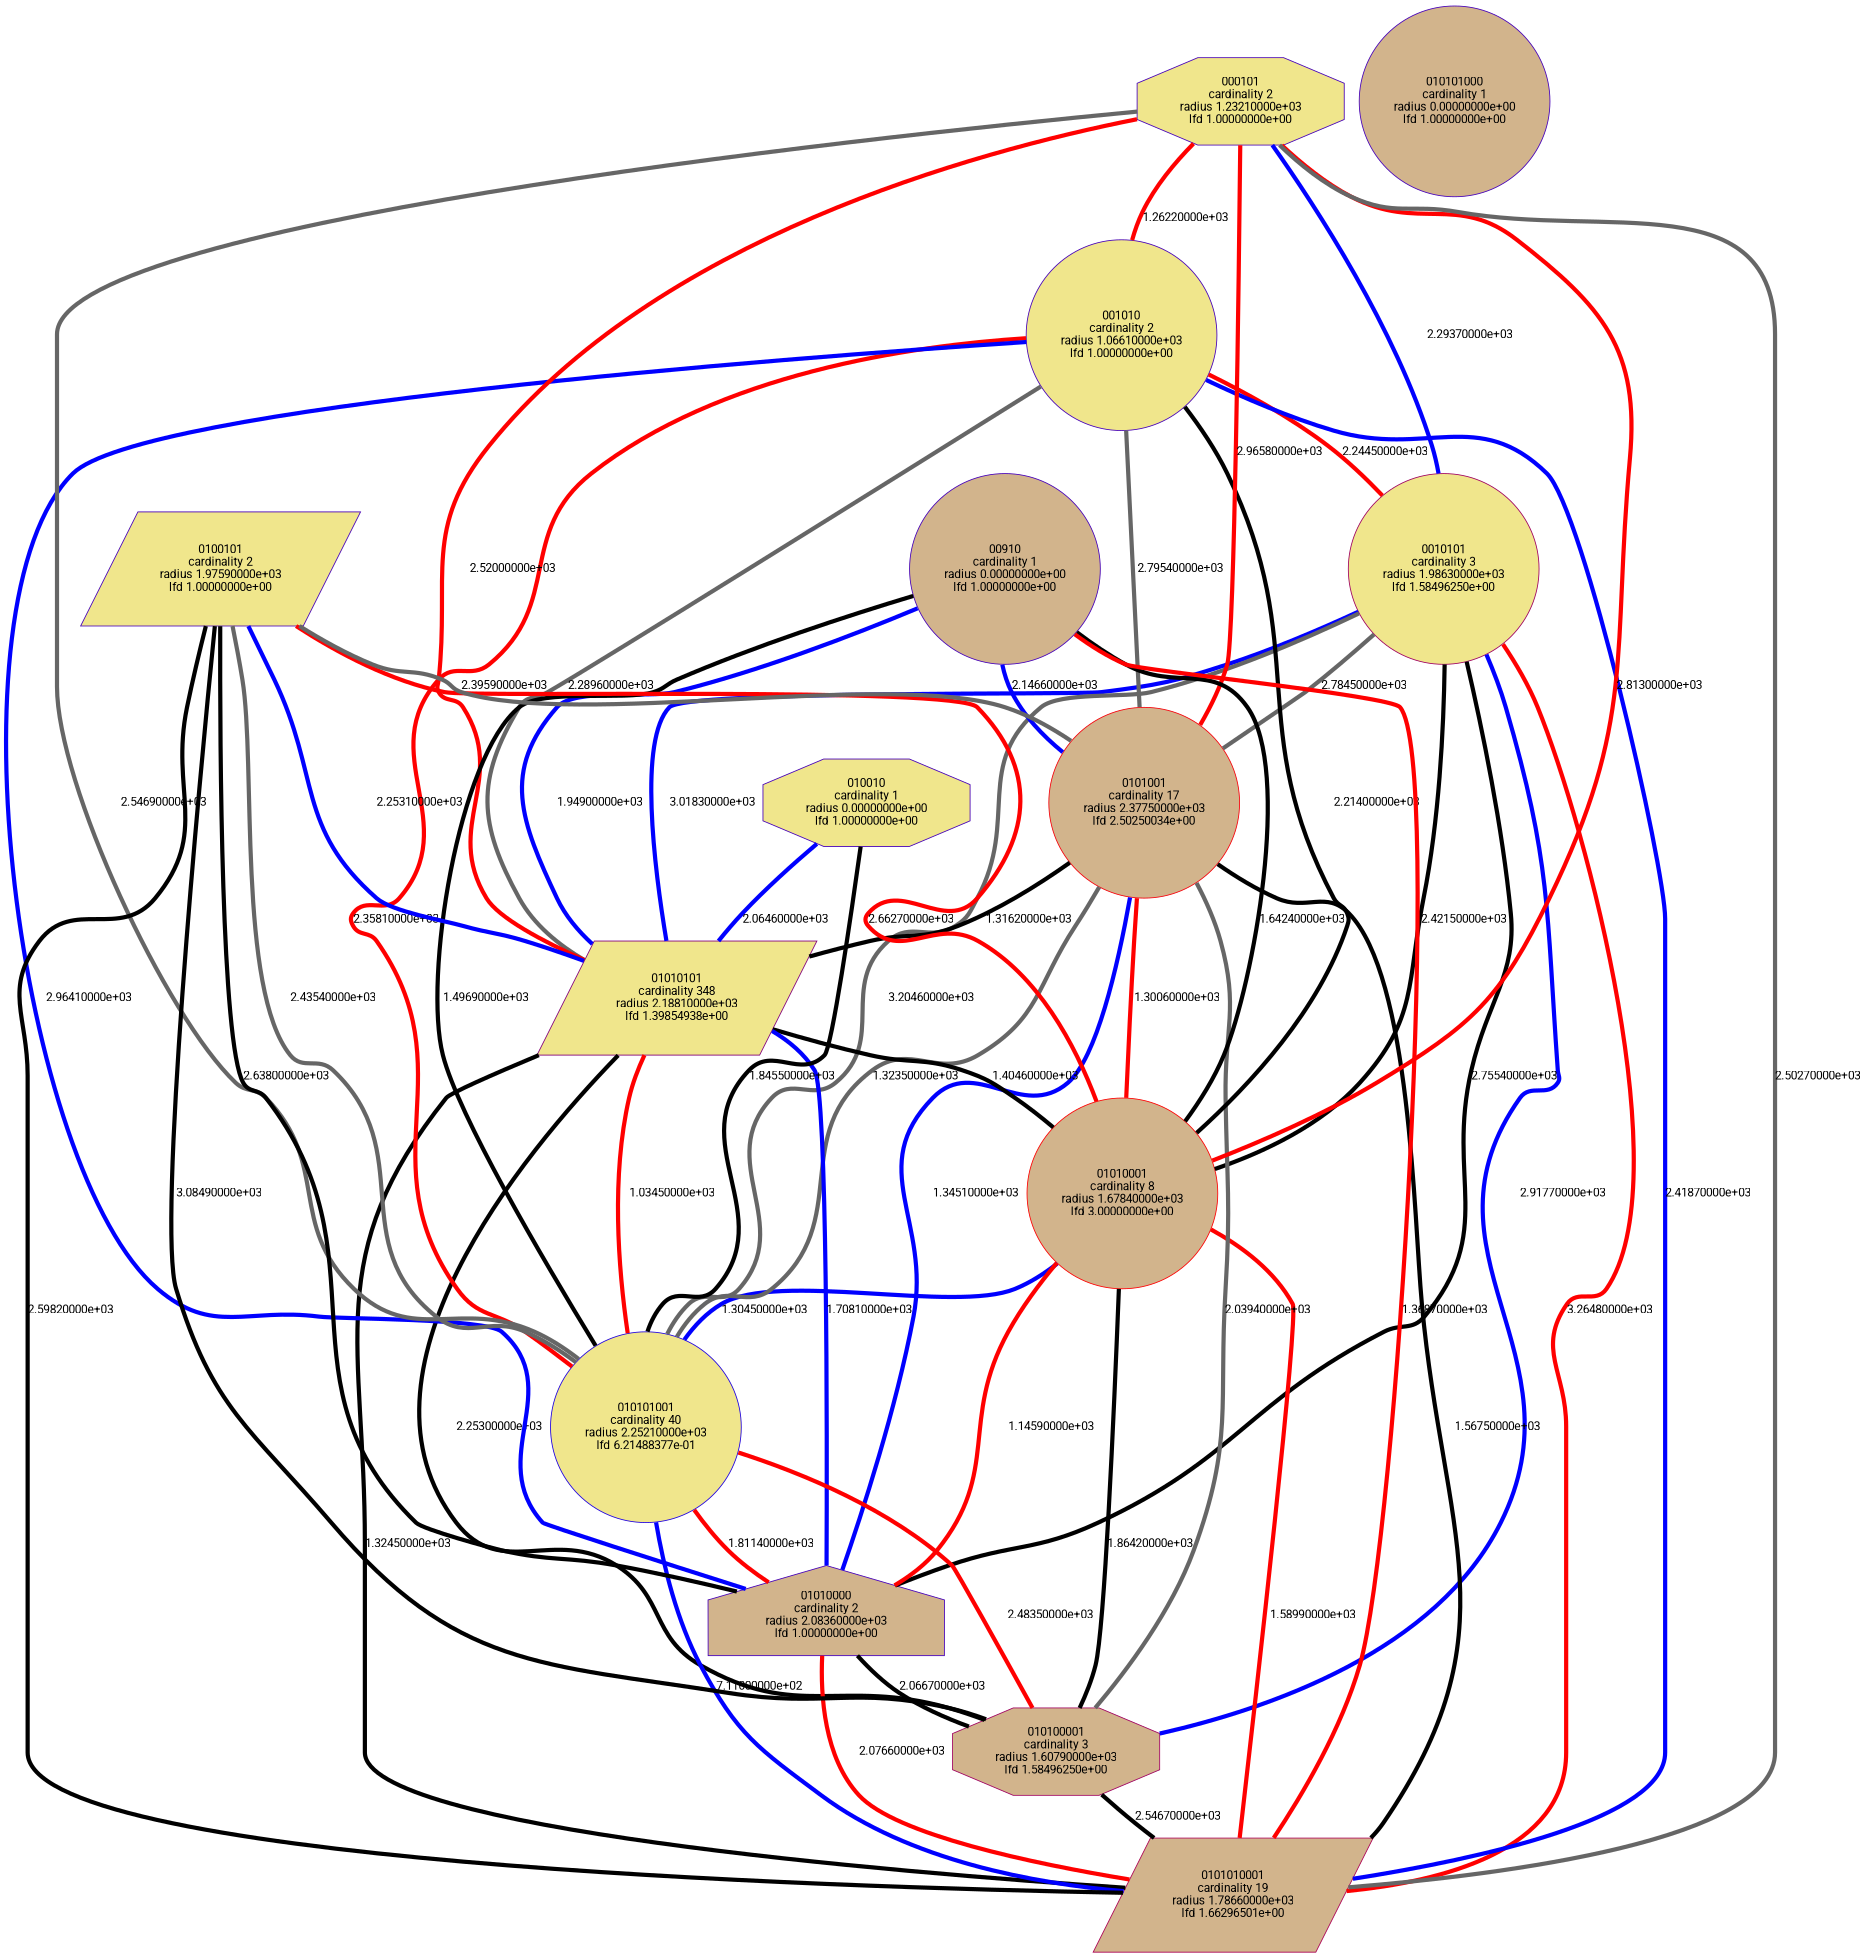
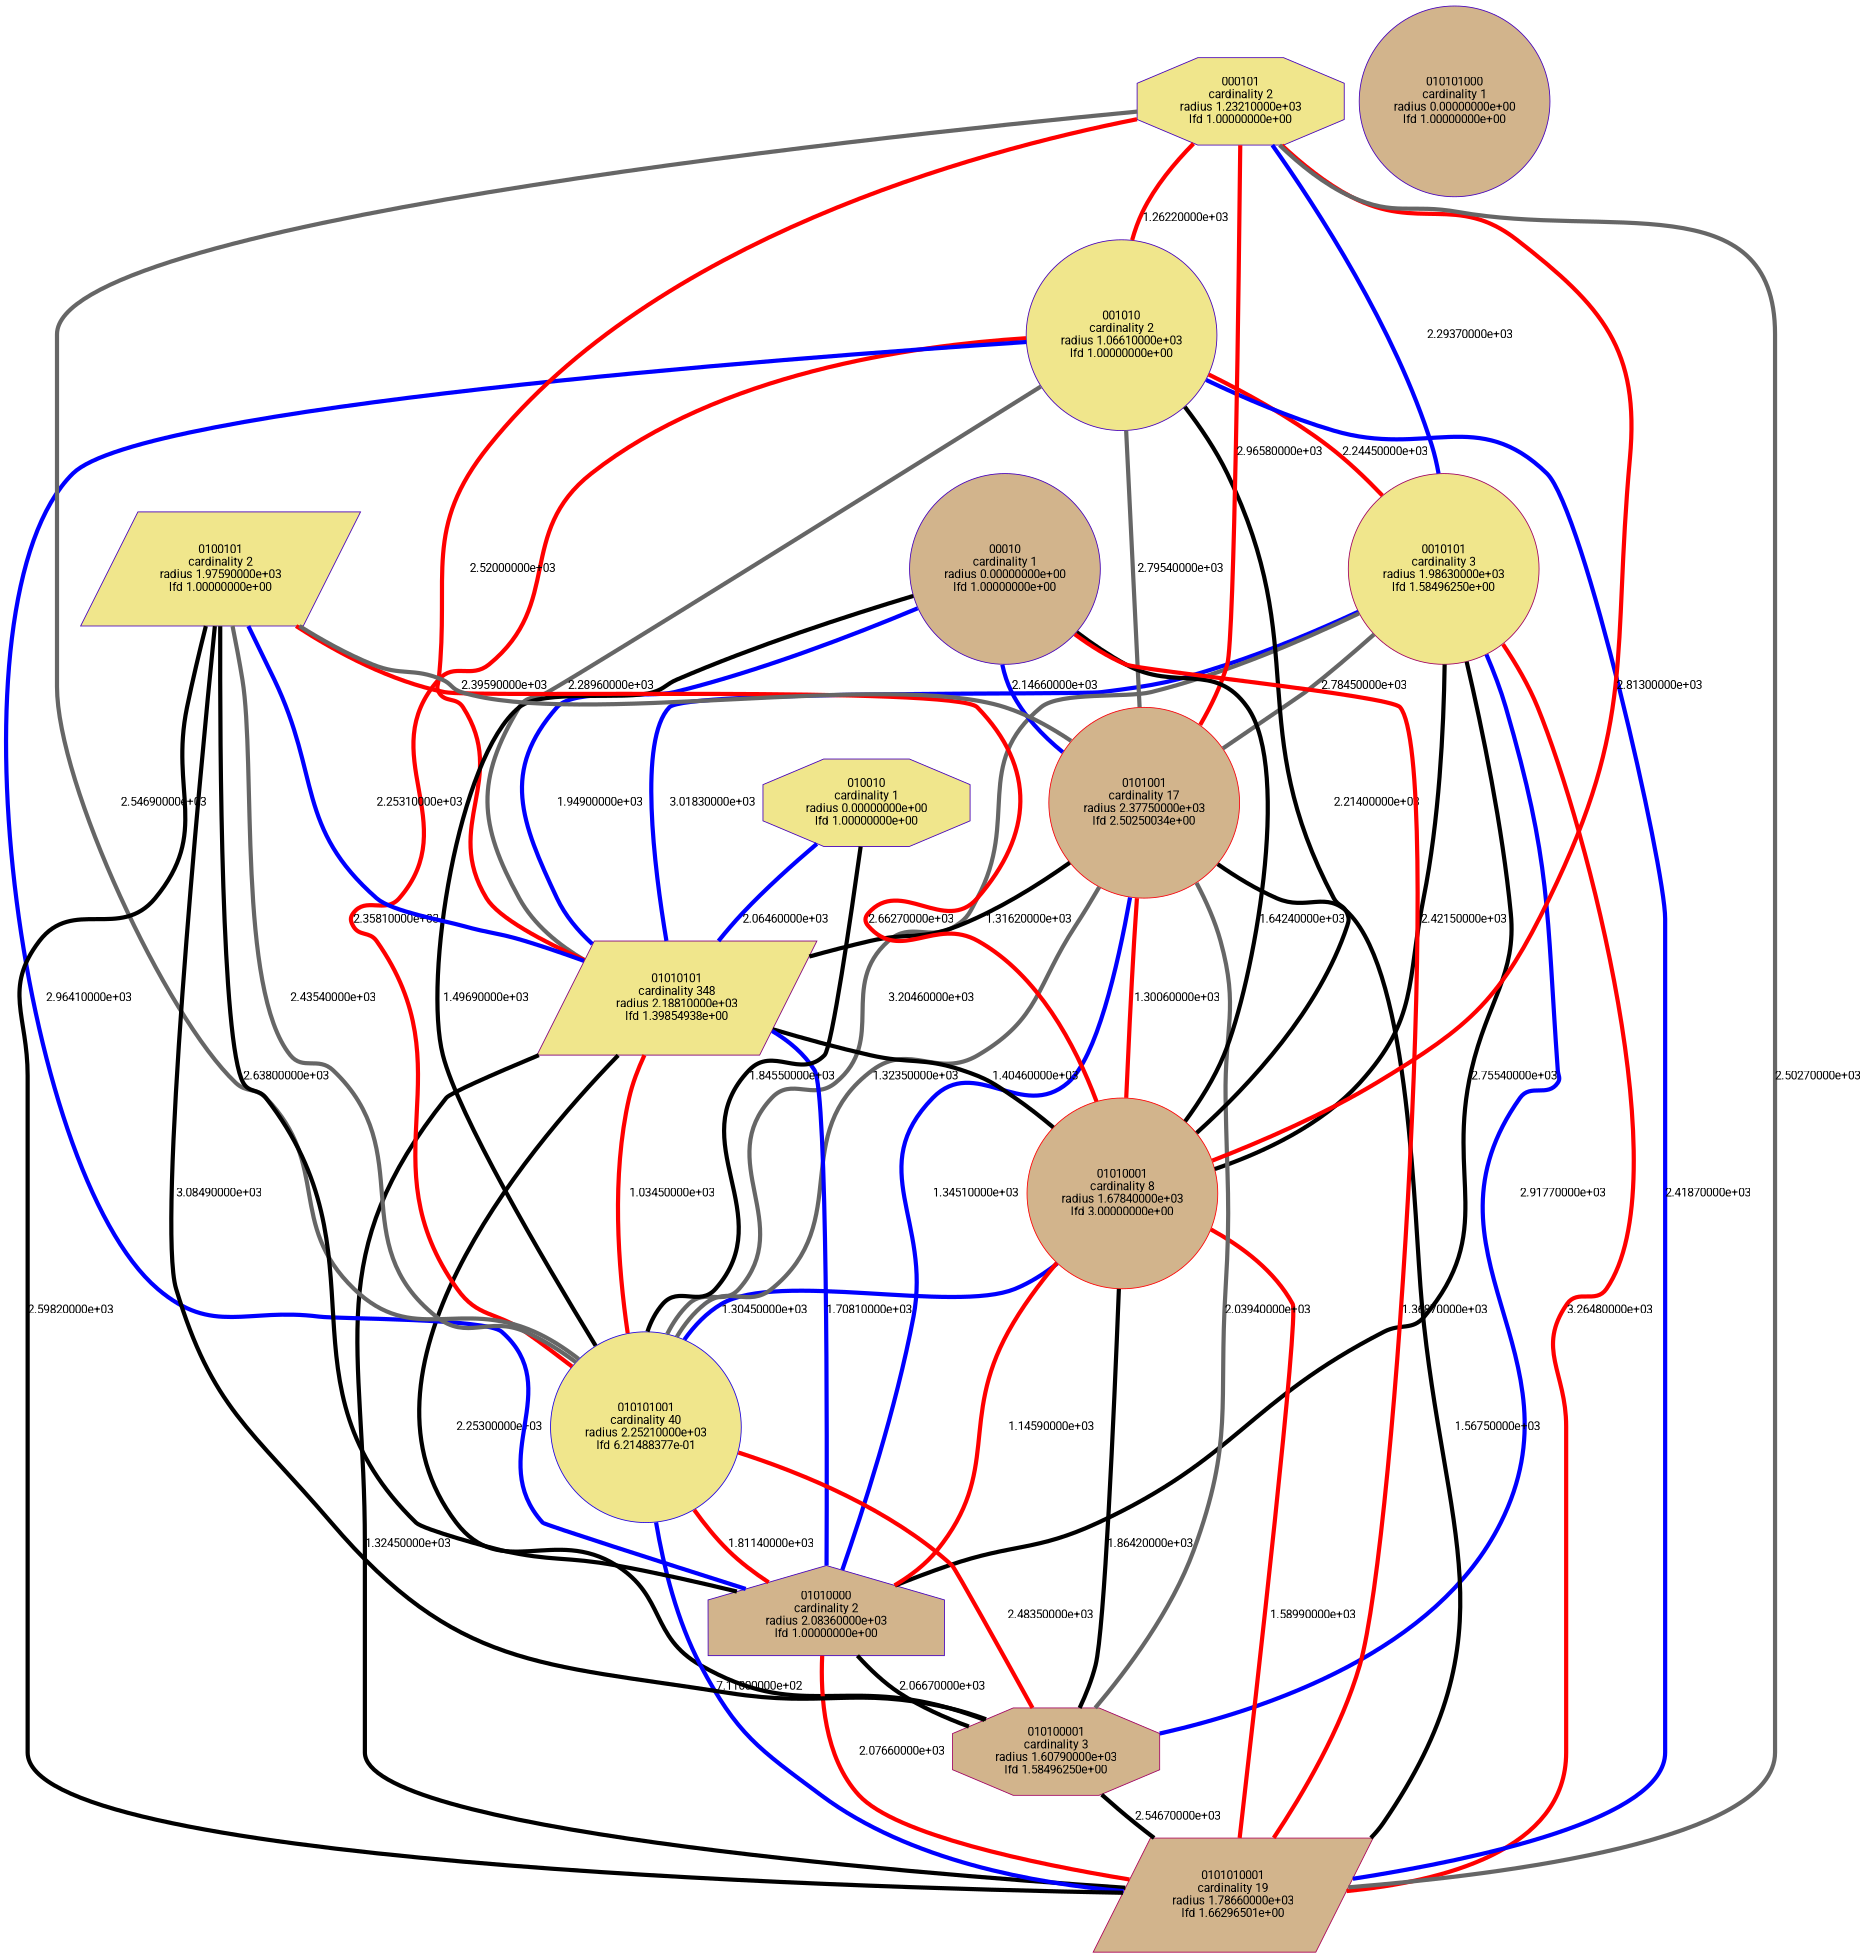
  graph {
    fontname=Roboto
    node [color="#4500B9" style=filled fillcolor=khaki shape=circle fontname=Roboto]
    edge [labeldistance=10 penwidth=5 style=solid color=black fontname=Roboto]
    n1 [color="#9F005F" label="0010101\ncardinality 3\nradius 1.98630000e+03\nlfd 1.58496250e+00"]
    n2 [color="#FD0001" label="01010001\ncardinality 8\nradius 1.67840000e+03\nlfd 3.00000000e+00" fillcolor=tan]
    n3 [color="#F50009" label="0101001\ncardinality 17\nradius 2.37750000e+03\nlfd 2.50250034e+00" fillcolor=tan]
    n4 [color="#82007C" label="01010101\ncardinality 348\nradius 2.18810000e+03\nlfd 1.39854938e+00" shape=parallelogram]
    n5 [color="#9F005F" label="010100001\ncardinality 3\nradius 1.60790000e+03\nlfd 1.58496250e+00" fillcolor=tan shape=octagon]
    n6 [color="#1D00E1" label="010101001\ncardinality 40\nradius 2.25210000e+03\nlfd 6.21488377e-01"]
    n7 [color="#AB0053" label="0101010001\ncardinality 19\nradius 1.78660000e+03\nlfd 1.66296501e+00" fillcolor=tan shape=parallelogram]
    n8 [label="01010000\ncardinality 2\nradius 2.08360000e+03\nlfd 1.00000000e+00" fillcolor=tan shape=house]
    n9 [label="001010\ncardinality 2\nradius 1.06610000e+03\nlfd 1.00000000e+00"]
    n10 [label="010101000\ncardinality 1\nradius 0.00000000e+00\nlfd 1.00000000e+00" fillcolor=tan]
    n11 [label="000101\ncardinality 2\nradius 1.23210000e+03\nlfd 1.00000000e+00" shape=octagon]
-   n12 [label="00910\ncardinality 1\nradius 0.00000000e+00\nlfd 1.00000000e+00" fillcolor=tan]
+   n12 [label="00010\ncardinality 1\nradius 0.00000000e+00\nlfd 1.00000000e+00" fillcolor=tan]
    n13 [label="010010\ncardinality 1\nradius 0.00000000e+00\nlfd 1.00000000e+00" shape=octagon]
    n14 [label="0100101\ncardinality 2\nradius 1.97590000e+03\nlfd 1.00000000e+00" shape=parallelogram]
    n1 -- n2 [label="2.42150000e+03"]
    n1 -- n3 [label="2.78450000e+03" color=gray40]
    n1 -- n4 [label="3.01830000e+03" color=blue]
    n1 -- n5 [label="2.91770000e+03" color=blue]
    n1 -- n6 [label="3.20460000e+03" color=gray40]
    n1 -- n7 [label="3.26480000e+03" color=red]
    n1 -- n8 [label="2.75540000e+03"]
    n2 -- n5 [label="1.86420000e+03"]
    n2 -- n6 [label="1.30450000e+03" color=blue]
    n2 -- n7 [label="1.58990000e+03" color=red]
    n2 -- n8 [label="1.14590000e+03" color=red]
    n3 -- n2 [label="1.30060000e+03" color=red]
    n3 -- n4 [label="1.31620000e+03"]
    n3 -- n5 [label="2.03940000e+03" color=gray40]
    n3 -- n6 [label="1.32350000e+03" color=gray40]
    n3 -- n7 [label="1.56750000e+03"]
    n3 -- n8 [label="1.34510000e+03" color=blue]
    n4 -- n2 [label="1.40460000e+03"]
    n4 -- n5 [label="2.25300000e+03"]
    n4 -- n6 [label="1.03450000e+03" color=red]
    n4 -- n7 [label="1.32450000e+03"]
    n4 -- n8 [label="1.70810000e+03" color=blue]
    n5 -- n7 [label="2.54670000e+03"]
    n6 -- n5 [label="2.48350000e+03" color=red]
    n6 -- n7 [label="7.11000000e+02" color=blue]
    n6 -- n8 [label="1.81140000e+03" color=red]
    n8 -- n5 [label="2.06670000e+03"]
    n8 -- n7 [label="2.07660000e+03" color=red]
    n9 -- n1 [label="2.24450000e+03" color=red]
    n9 -- n2 [label="2.21400000e+03"]
    n9 -- n3 [label="2.79540000e+03" color=gray40]
    n9 -- n4 [label="2.28960000e+03" color=gray40]
    n9 -- n6 [label="2.35810000e+03" color=red]
    n9 -- n7 [label="2.41870000e+03" color=blue]
    n9 -- n8 [label="2.96410000e+03" color=blue]
    n11 -- n1 [label="2.29370000e+03" color=blue]
    n11 -- n2 [label="2.81300000e+03" color=red]
    n11 -- n3 [label="2.96580000e+03" color=red]
    n11 -- n4 [label="2.52000000e+03" color=red]
    n11 -- n6 [label="2.54690000e+03" color=gray40]
    n11 -- n7 [label="2.50270000e+03" color=gray40]
    n11 -- n9 [label="1.26220000e+03" color=red]
    n12 -- n2 [label="1.64240000e+03"]
    n12 -- n3 [label="2.14660000e+03" color=blue]
    n12 -- n4 [label="1.94900000e+03" color=blue]
    n12 -- n6 [label="1.49690000e+03"]
    n12 -- n7 [label="1.36870000e+03" color=red]
    n13 -- n4 [label="2.06460000e+03" color=blue]
    n13 -- n6 [label="1.84550000e+03"]
    n14 -- n2 [label="2.66270000e+03" color=red]
    n14 -- n3 [label="2.39590000e+03" color=gray40]
    n14 -- n4 [label="2.25310000e+03" color=blue]
    n14 -- n5 [label="3.08490000e+03"]
    n14 -- n6 [label="2.43540000e+03" color=gray40]
    n14 -- n7 [label="2.59820000e+03"]
    n14 -- n8 [label="2.63800000e+03"]
  }
